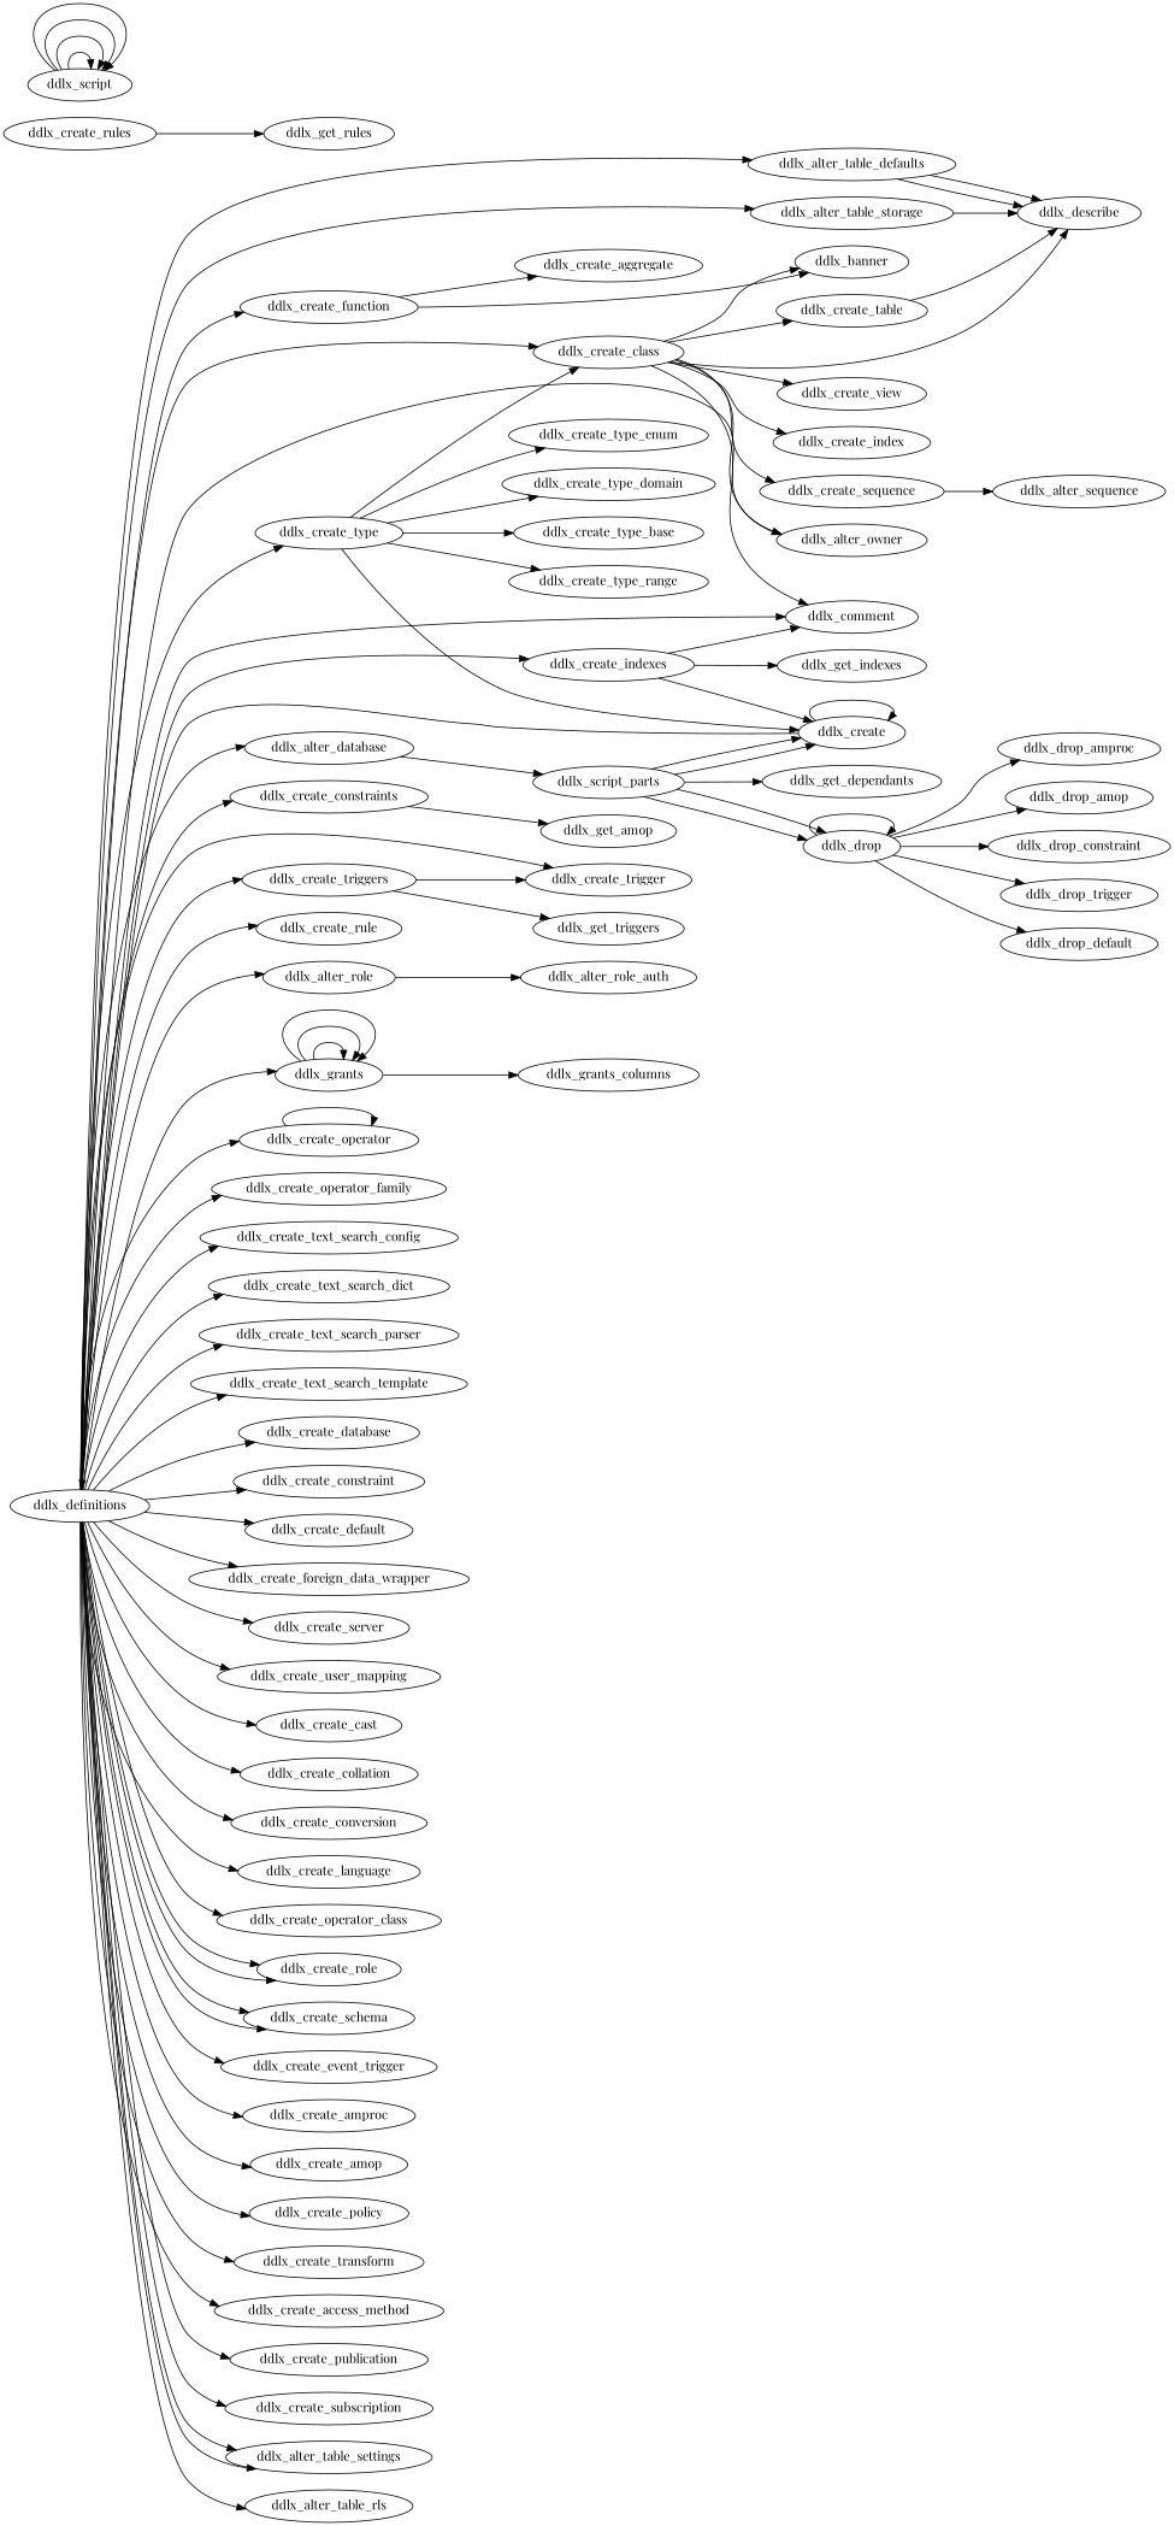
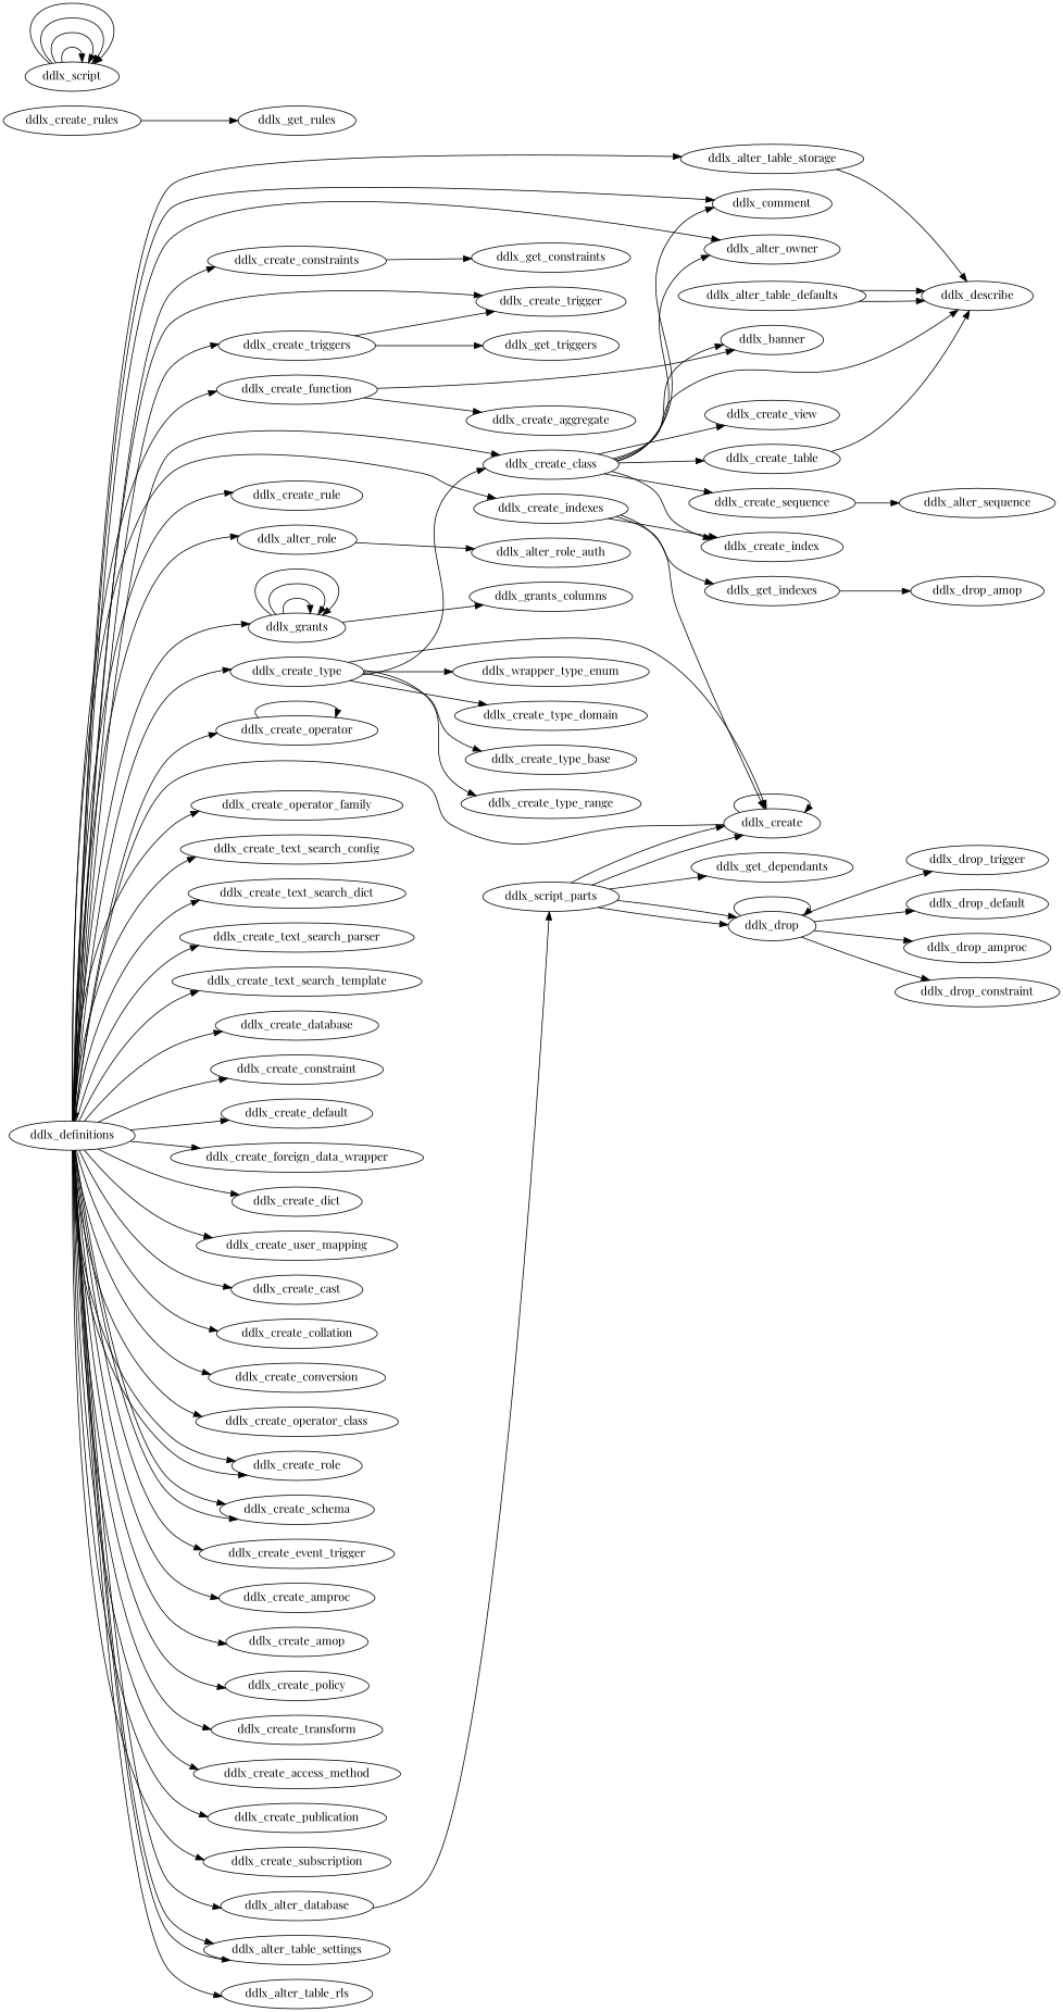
  digraph {
    fontname="Playfair Display"
    rankdir=LR
    node [fontname="Playfair Display"]
    edge [fontname="Playfair Display"]
    ddlx_create_table
    ddlx_describe
    ddlx_create_sequence
    ddlx_alter_sequence
    ddlx_create_class
    ddlx_banner
    ddlx_create_view
    ddlx_create_index
    ddlx_comment
    ddlx_alter_owner
    ddlx_alter_table_defaults
    ddlx_alter_table_storage
    ddlx_create_constraints
-   ddlx_get_constraints [label=ddlx_get_amop]
+   ddlx_get_constraints
    ddlx_create_rules
    ddlx_get_rules
    ddlx_create_triggers
    ddlx_create_trigger
    ddlx_get_triggers
    ddlx_create_indexes
    ddlx_get_indexes
    ddlx_create
    ddlx_definitions
    ddlx_create_rule
    ddlx_create_function
    ddlx_alter_role
    ddlx_grants
    ddlx_create_operator
    ddlx_create_type
    ddlx_create_operator_family
    ddlx_create_text_search_config
    ddlx_create_text_search_dict
    ddlx_create_text_search_parser
    ddlx_create_text_search_template
    ddlx_create_database
    ddlx_create_constraint
    ddlx_create_default
    ddlx_create_foreign_data_wrapper
-   ddlx_create_server
+   ddlx_create_server [label=ddlx_create_dict]
    ddlx_create_user_mapping
    ddlx_create_cast
    ddlx_create_collation
    ddlx_create_conversion
-   ddlx_create_language
    ddlx_create_operator_class
    ddlx_create_role
    ddlx_create_schema
    ddlx_create_event_trigger
    ddlx_create_amproc
    ddlx_create_amop
    ddlx_create_policy
    ddlx_create_transform
    ddlx_create_access_method
    ddlx_create_publication
    ddlx_create_subscription
    ddlx_alter_database
    ddlx_alter_table_settings
    ddlx_alter_table_rls
    ddlx_create_aggregate
    ddlx_alter_role_auth
    ddlx_grants_columns
-   ddlx_create_type_enum
+   ddlx_create_type_enum [label=ddlx_wrapper_type_enum]
    ddlx_create_type_domain
    ddlx_create_type_base
    ddlx_create_type_range
    ddlx_script_parts
    ddlx_drop
    ddlx_drop_constraint
    ddlx_drop_trigger
    ddlx_drop_default
    ddlx_drop_amproc
    ddlx_drop_amop
    ddlx_get_dependants
    ddlx_script
    ddlx_create_table -> ddlx_describe
    ddlx_create_sequence -> ddlx_alter_sequence
    ddlx_create_class -> ddlx_create_table
    ddlx_create_class -> ddlx_describe
    ddlx_create_class -> ddlx_create_sequence
    ddlx_create_class -> ddlx_banner
    ddlx_create_class -> ddlx_create_view
    ddlx_create_class -> ddlx_create_index
    ddlx_create_class -> ddlx_comment
    ddlx_create_class -> ddlx_alter_owner
    ddlx_alter_table_defaults -> ddlx_describe
    ddlx_alter_table_defaults -> ddlx_describe
    ddlx_alter_table_storage -> ddlx_describe
    ddlx_create_constraints -> ddlx_get_constraints
    ddlx_create_rules -> ddlx_get_rules
    ddlx_create_triggers -> ddlx_create_trigger
    ddlx_create_triggers -> ddlx_get_triggers
-   ddlx_create_indexes -> ddlx_comment
+   ddlx_create_indexes -> ddlx_create_index
    ddlx_create_indexes -> ddlx_get_indexes
    ddlx_create_indexes -> ddlx_create
    ddlx_create -> ddlx_create
    ddlx_create -> ddlx_definitions
    ddlx_definitions -> ddlx_create_class
    ddlx_definitions -> ddlx_comment
    ddlx_definitions -> ddlx_alter_owner
-   ddlx_definitions -> ddlx_alter_table_defaults
    ddlx_definitions -> ddlx_alter_table_storage
    ddlx_definitions -> ddlx_create_constraints
    ddlx_definitions -> ddlx_create_triggers
    ddlx_definitions -> ddlx_create_trigger
    ddlx_definitions -> ddlx_create_indexes
    ddlx_definitions -> ddlx_create_rule
    ddlx_definitions -> ddlx_create_function
    ddlx_definitions -> ddlx_alter_role
    ddlx_definitions -> ddlx_grants
    ddlx_definitions -> ddlx_create_operator
    ddlx_definitions -> ddlx_create_type
    ddlx_definitions -> ddlx_create_operator_family
    ddlx_definitions -> ddlx_create_text_search_config
    ddlx_definitions -> ddlx_create_text_search_dict
    ddlx_definitions -> ddlx_create_text_search_parser
    ddlx_definitions -> ddlx_create_text_search_template
    ddlx_definitions -> ddlx_create_database
    ddlx_definitions -> ddlx_create_constraint
    ddlx_definitions -> ddlx_create_default
    ddlx_definitions -> ddlx_create_foreign_data_wrapper
    ddlx_definitions -> ddlx_create_server
    ddlx_definitions -> ddlx_create_user_mapping
    ddlx_definitions -> ddlx_create_cast
    ddlx_definitions -> ddlx_create_collation
    ddlx_definitions -> ddlx_create_conversion
-   ddlx_definitions -> ddlx_create_language
    ddlx_definitions -> ddlx_create_operator_class
    ddlx_definitions -> ddlx_create_role
    ddlx_definitions -> ddlx_create_role
    ddlx_definitions -> ddlx_create_schema
    ddlx_definitions -> ddlx_create_schema
    ddlx_definitions -> ddlx_create_event_trigger
    ddlx_definitions -> ddlx_create_amproc
    ddlx_definitions -> ddlx_create_amop
    ddlx_definitions -> ddlx_create_policy
    ddlx_definitions -> ddlx_create_transform
    ddlx_definitions -> ddlx_create_access_method
    ddlx_definitions -> ddlx_create_publication
    ddlx_definitions -> ddlx_create_subscription
    ddlx_definitions -> ddlx_alter_database
    ddlx_definitions -> ddlx_alter_table_settings
    ddlx_definitions -> ddlx_alter_table_settings
    ddlx_definitions -> ddlx_alter_table_rls
    ddlx_create_function -> ddlx_banner
    ddlx_create_function -> ddlx_create_aggregate
    ddlx_alter_role -> ddlx_alter_role_auth
    ddlx_grants -> ddlx_grants
    ddlx_grants -> ddlx_grants
    ddlx_grants -> ddlx_grants
    ddlx_grants -> ddlx_grants_columns
    ddlx_create_operator -> ddlx_create_operator
    ddlx_create_type -> ddlx_create_class
    ddlx_create_type -> ddlx_create
    ddlx_create_type -> ddlx_create_type_enum
    ddlx_create_type -> ddlx_create_type_domain
    ddlx_create_type -> ddlx_create_type_base
    ddlx_create_type -> ddlx_create_type_range
    ddlx_alter_database -> ddlx_script_parts
    ddlx_script_parts -> ddlx_create
    ddlx_script_parts -> ddlx_create
    ddlx_script_parts -> ddlx_drop
    ddlx_script_parts -> ddlx_drop
    ddlx_script_parts -> ddlx_get_dependants
    ddlx_drop -> ddlx_drop
    ddlx_drop -> ddlx_drop_constraint
    ddlx_drop -> ddlx_drop_trigger
    ddlx_drop -> ddlx_drop_default
    ddlx_drop -> ddlx_drop_amproc
-   ddlx_drop -> ddlx_drop_amop
+   ddlx_get_indexes -> ddlx_drop_amop
    ddlx_script -> ddlx_script
    ddlx_script -> ddlx_script
    ddlx_script -> ddlx_script
    ddlx_script -> ddlx_script
  }
